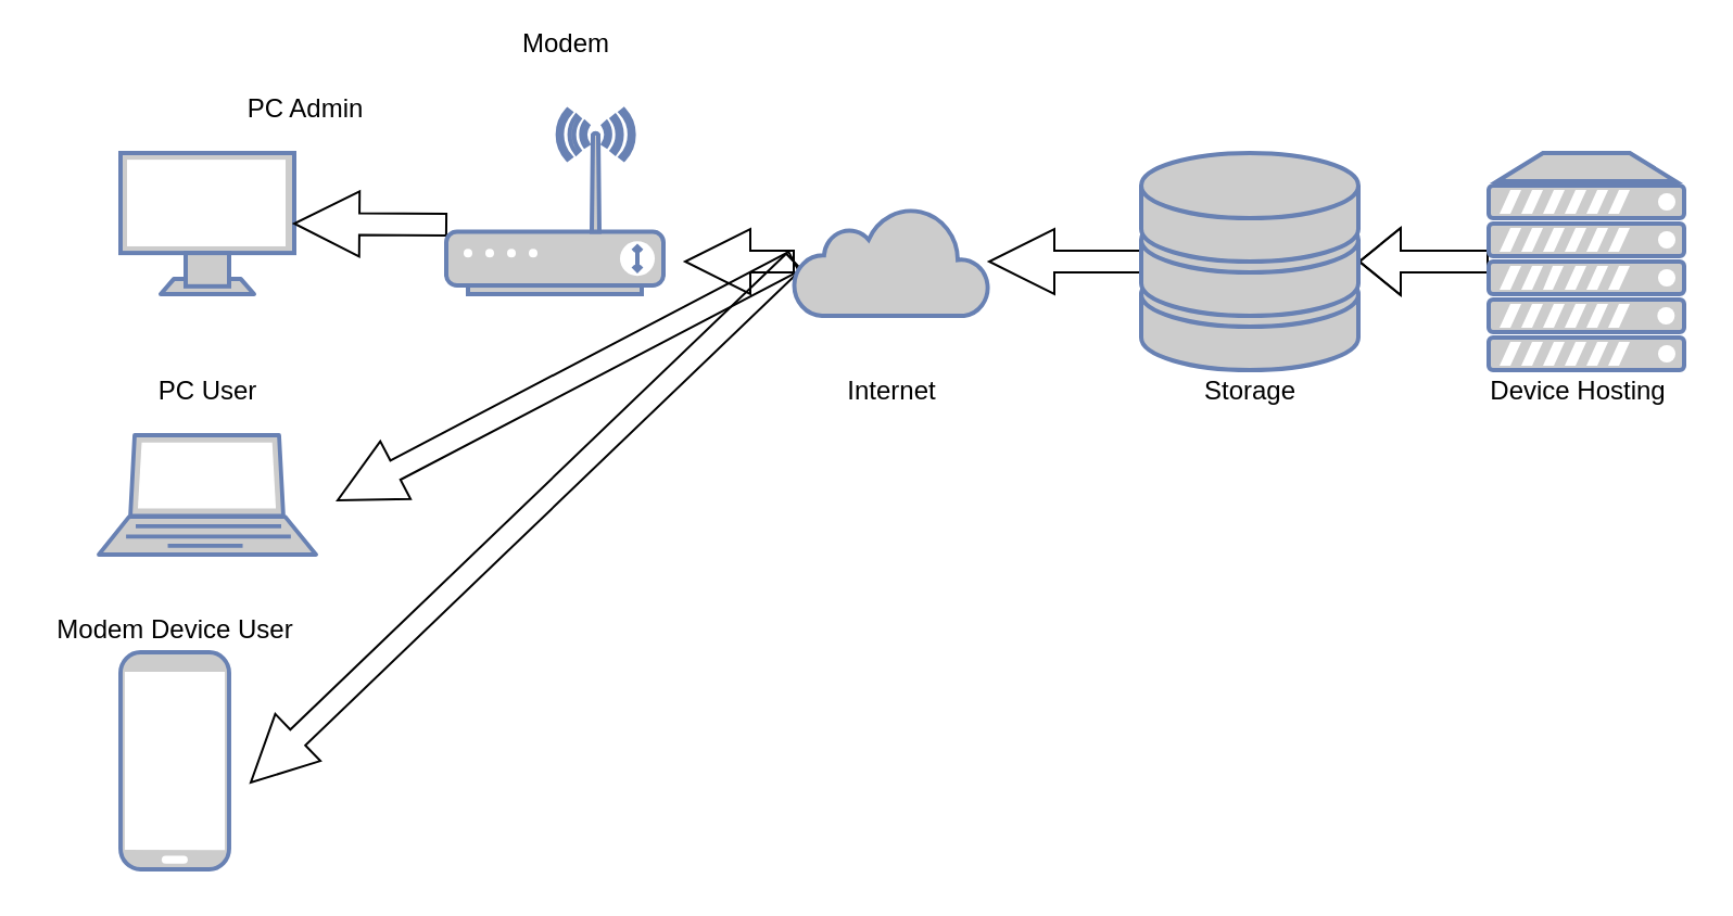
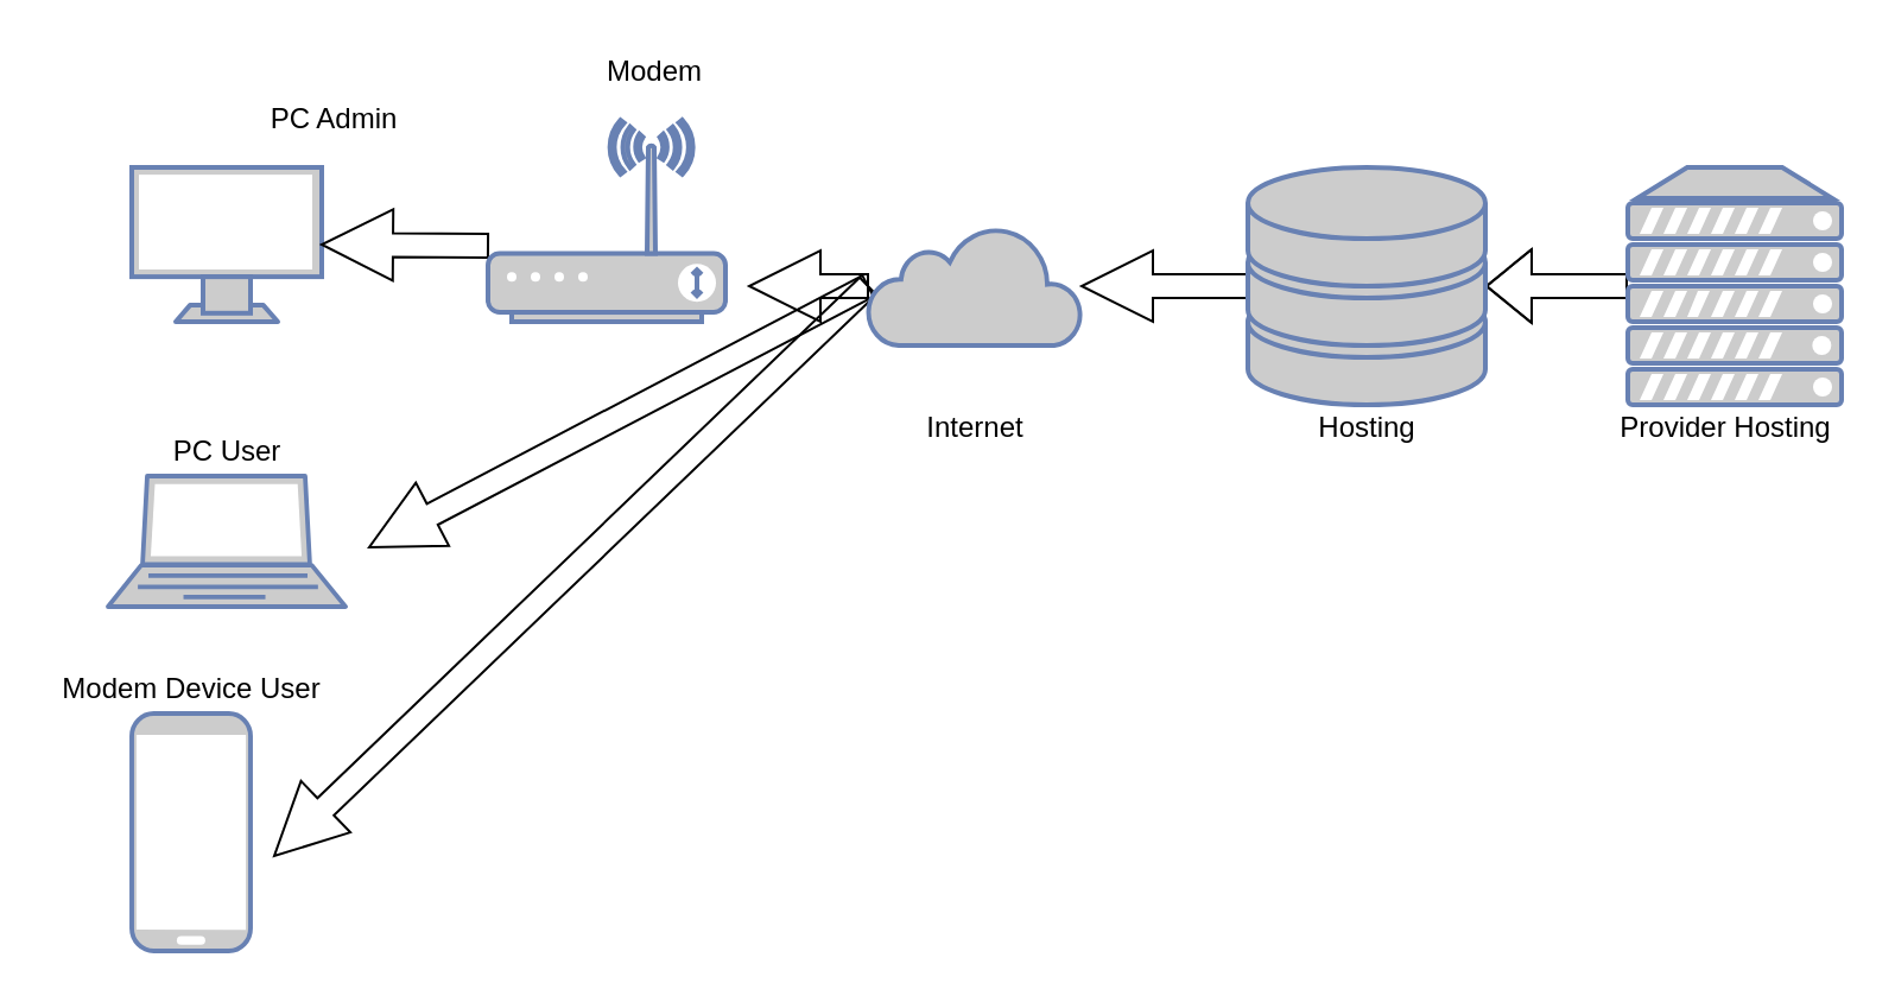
  <mxCell id="0" />
  <mxCell id="1" parent="0" />
  <mxCell id="2" style="edgeStyle=orthogonalEdgeStyle;rounded=0;orthogonalLoop=1;jettySize=auto;html=1;shape=flexArrow;" edge="1" parent="1" source="3"><mxGeometry relative="1" as="geometry"><mxPoint x="625" y="120" as="targetPoint" /></mxGeometry></mxCell>
  <mxCell id="3" value="" style="fontColor=#0066CC;verticalAlign=top;verticalLabelPosition=bottom;labelPosition=center;align=center;html=1;outlineConnect=0;fillColor=#CCCCCC;strokeColor=#6881B3;gradientColor=none;gradientDirection=north;strokeWidth=2;shape=mxgraph.networks.server;" vertex="1" parent="1"><mxGeometry x="685" y="70" width="90" height="100" as="geometry" /></mxCell>
  <mxCell id="4" style="edgeStyle=orthogonalEdgeStyle;rounded=0;orthogonalLoop=1;jettySize=auto;html=1;shape=arrow;" edge="1" parent="1" source="5" target="9"><mxGeometry relative="1" as="geometry" /></mxCell>
  <mxCell id="5" value="" style="fontColor=#0066CC;verticalAlign=top;verticalLabelPosition=bottom;labelPosition=center;align=center;html=1;outlineConnect=0;fillColor=#CCCCCC;strokeColor=#6881B3;gradientColor=none;gradientDirection=north;strokeWidth=2;shape=mxgraph.networks.storage;" vertex="1" parent="1"><mxGeometry x="525" y="70" width="100" height="100" as="geometry" /></mxCell>
  <mxCell id="6" style="edgeStyle=orthogonalEdgeStyle;shape=arrow;rounded=0;orthogonalLoop=1;jettySize=auto;html=1;" edge="1" parent="1" source="9"><mxGeometry relative="1" as="geometry"><mxPoint x="315" y="120" as="targetPoint" /></mxGeometry></mxCell>
  <mxCell id="7" style="edgeStyle=orthogonalEdgeStyle;shape=arrow;rounded=0;orthogonalLoop=1;jettySize=auto;html=1;" edge="1" parent="1" source="9"><mxGeometry relative="1" as="geometry"><mxPoint x="155" y="230" as="targetPoint" /></mxGeometry></mxCell>
  <mxCell id="8" style="edgeStyle=orthogonalEdgeStyle;shape=arrow;rounded=0;orthogonalLoop=1;jettySize=auto;html=1;" edge="1" parent="1" source="9"><mxGeometry relative="1" as="geometry"><mxPoint x="115" y="360" as="targetPoint" /></mxGeometry></mxCell>
  <mxCell id="9" value="" style="html=1;outlineConnect=0;fillColor=#CCCCCC;strokeColor=#6881B3;gradientColor=none;gradientDirection=north;strokeWidth=2;shape=mxgraph.networks.cloud;fontColor=#ffffff;" vertex="1" parent="1"><mxGeometry x="365" y="95" width="90" height="50" as="geometry" /></mxCell>
  <mxCell id="10" value="" style="fontColor=#0066CC;verticalAlign=top;verticalLabelPosition=bottom;labelPosition=center;align=center;html=1;outlineConnect=0;fillColor=#CCCCCC;strokeColor=#6881B3;gradientColor=none;gradientDirection=north;strokeWidth=2;shape=mxgraph.networks.monitor;" vertex="1" parent="1"><mxGeometry x="55" y="70" width="80" height="65" as="geometry" /></mxCell>
  <mxCell id="11" value="" style="fontColor=#0066CC;verticalAlign=top;verticalLabelPosition=bottom;labelPosition=center;align=center;html=1;outlineConnect=0;fillColor=#CCCCCC;strokeColor=#6881B3;gradientColor=none;gradientDirection=north;strokeWidth=2;shape=mxgraph.networks.laptop;" vertex="1" parent="1"><mxGeometry x="45" y="200" width="100" height="55" as="geometry" /></mxCell>
  <mxCell id="12" value="" style="fontColor=#0066CC;verticalAlign=top;verticalLabelPosition=bottom;labelPosition=center;align=center;html=1;outlineConnect=0;fillColor=#CCCCCC;strokeColor=#6881B3;gradientColor=none;gradientDirection=north;strokeWidth=2;shape=mxgraph.networks.mobile;" vertex="1" parent="1"><mxGeometry x="55" y="300" width="50" height="100" as="geometry" /></mxCell>
  <mxCell id="13" style="edgeStyle=orthogonalEdgeStyle;shape=arrow;rounded=0;orthogonalLoop=1;jettySize=auto;html=1;" edge="1" parent="1" target="10"><mxGeometry relative="1" as="geometry"><mxPoint x="205" y="103" as="sourcePoint" /></mxGeometry></mxCell>
  <mxCell id="14" value="" style="fontColor=#0066CC;verticalAlign=top;verticalLabelPosition=bottom;labelPosition=center;align=center;html=1;outlineConnect=0;fillColor=#CCCCCC;strokeColor=#6881B3;gradientColor=none;gradientDirection=north;strokeWidth=2;shape=mxgraph.networks.wireless_modem;" vertex="1" parent="1"><mxGeometry x="205" y="50" width="100" height="85" as="geometry" /></mxCell>
  <mxCell id="15" value="Internet" style="text;html=1;resizable=0;autosize=1;align=center;verticalAlign=middle;points=[];fillColor=none;strokeColor=none;rounded=0;" vertex="1" parent="1"><mxGeometry x="380" y="170" width="60" height="20" as="geometry" /></mxCell>
  <mxCell id="16" value="PC Admin" style="text;html=1;resizable=0;autosize=1;align=center;verticalAlign=middle;points=[];fillColor=none;strokeColor=none;rounded=0;" vertex="1" parent="1"><mxGeometry x="105" y="40" width="70" height="20" as="geometry" /></mxCell>
- <mxCell id="17" value="Modem" style="text;html=1;resizable=0;autosize=1;align=center;verticalAlign=middle;points=[];fillColor=none;strokeColor=none;rounded=0;" vertex="1" parent="1"><mxGeometry x="230" y="10" width="60" height="20" as="geometry" /></mxCell>
- <mxCell id="18" value="PC User" style="text;html=1;resizable=0;autosize=1;align=center;verticalAlign=middle;points=[];fillColor=none;strokeColor=none;rounded=0;" vertex="1" parent="1"><mxGeometry x="65" y="170" width="60" height="20" as="geometry" /></mxCell>
+ <mxCell id="17" value="Modem" style="text;html=1;resizable=0;autosize=1;align=center;verticalAlign=middle;points=[];fillColor=none;strokeColor=none;rounded=0;" vertex="1" parent="1"><mxGeometry x="245" y="20" width="60" height="20" as="geometry" /></mxCell>
+ <mxCell id="18" value="PC User" style="text;html=1;resizable=0;autosize=1;align=center;verticalAlign=middle;points=[];fillColor=none;strokeColor=none;rounded=0;" vertex="1" parent="1"><mxGeometry x="65" y="180" width="60" height="20" as="geometry" /></mxCell>
  <mxCell id="19" value="Modem Device User" style="text;html=1;resizable=0;autosize=1;align=center;verticalAlign=middle;points=[];fillColor=none;strokeColor=none;rounded=0;" vertex="1" parent="1"><mxGeometry x="20" y="280" width="120" height="20" as="geometry" /></mxCell>
- <mxCell id="20" value="Storage" style="text;html=1;resizable=0;autosize=1;align=center;verticalAlign=middle;points=[];fillColor=none;strokeColor=none;rounded=0;" vertex="1" parent="1"><mxGeometry x="545" y="170" width="60" height="20" as="geometry" /></mxCell>
- <mxCell id="21" value="Device Hosting" style="text;html=1;resizable=0;autosize=1;align=center;verticalAlign=middle;points=[];fillColor=none;strokeColor=none;rounded=0;" vertex="1" parent="1"><mxGeometry x="676" y="170" width="100" height="20" as="geometry" /></mxCell>
+ <mxCell id="20" value="Hosting" style="text;html=1;resizable=0;autosize=1;align=center;verticalAlign=middle;points=[];fillColor=none;strokeColor=none;rounded=0;" vertex="1" parent="1"><mxGeometry x="545" y="170" width="60" height="20" as="geometry" /></mxCell>
+ <mxCell id="21" value="Provider Hosting" style="text;html=1;resizable=0;autosize=1;align=center;verticalAlign=middle;points=[];fillColor=none;strokeColor=none;rounded=0;" vertex="1" parent="1"><mxGeometry x="676" y="170" width="100" height="20" as="geometry" /></mxCell>
